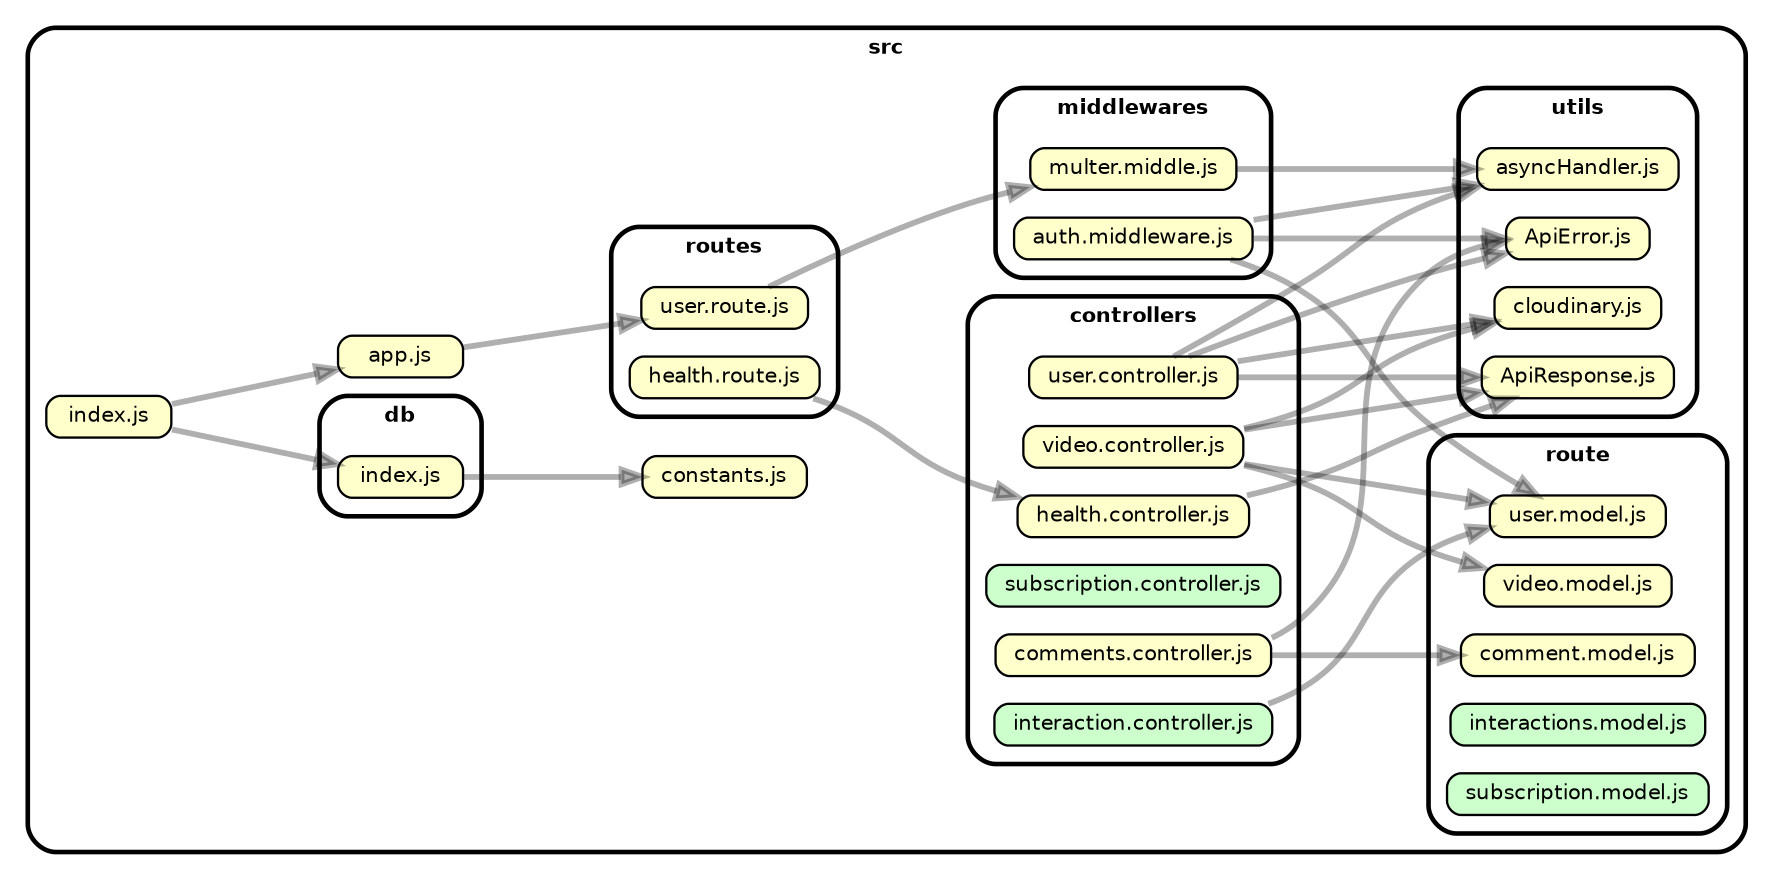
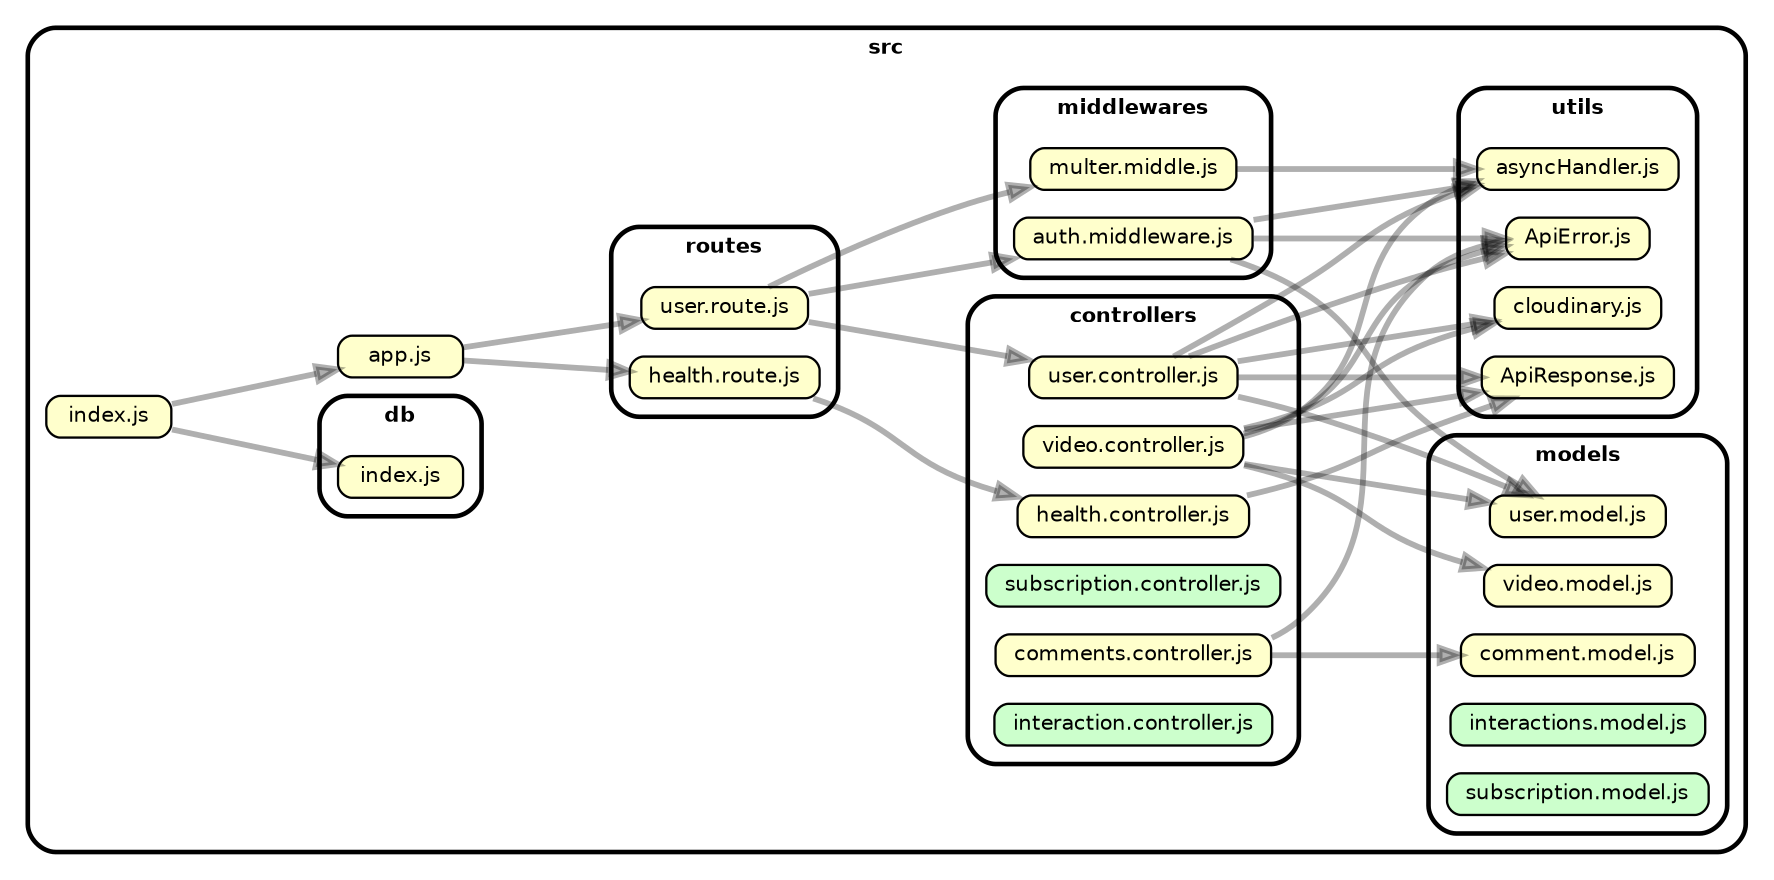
  strict digraph {
    compound=true
    fillcolor="#ffffff"
    fontname="Helvetica-bold"
    fontsize=9
    nodesep=0.16
    rankdir=LR
    ranksep=1
    splines=true
    style="rounded,bold,filled"
    node [color=black fillcolor="#ffffcc" fontcolor=black fontname=Helvetica fontsize=9 shape=box style="rounded, filled"]
    edge [arrowhead=normal arrowsize=0.9 color="#00000050" fontname="Open Sans" fontsize=9 penwidth=2.5]
    n1 [height=0.2 label=<comments.controller.js>]
    n2 [height=0.2 label=<health.controller.js>]
    n3 [fillcolor="#ccffcc" height=0.2 label=<interaction.controller.js>]
    n4 [fillcolor="#ccffcc" height=0.2 label=<subscription.controller.js>]
    n5 [height=0.2 label=<user.controller.js>]
    n6 [height=0.2 label=<video.controller.js>]
    n7 [height=0.2 label=<index.js>]
    n8 [height=0.2 label=<auth.middleware.js>]
    n9 [height=0.2 label=<multer.middle.js>]
    n10 [height=0.2 label=<comment.model.js>]
    n11 [height=0.2 label=<user.model.js>]
    n12 [height=0.2 label=<video.model.js>]
    n13 [fillcolor="#ccffcc" height=0.2 label=<interactions.model.js>]
    n14 [fillcolor="#ccffcc" height=0.2 label=<subscription.model.js>]
    n15 [height=0.2 label=<health.route.js>]
    n16 [height=0.2 label=<user.route.js>]
    n17 [height=0.2 label=<ApiError.js>]
    n18 [height=0.2 label=<ApiResponse.js>]
    n19 [height=0.2 label=<asyncHandler.js>]
    n20 [height=0.2 label=<cloudinary.js>]
    n21 [height=0.2 label=<app.js>]
-   n22 [height=0.2 label=<constants.js>]
    n23 [height=0.2 label=<index.js>]
    subgraph cluster_1 {
      label=src
      n21
-     n22
      n23
      subgraph cluster_2 {
        label=controllers
        n1
        n2
        n3
        n4
        n5
        n6
      }
      subgraph cluster_3 {
        label=db
        n7
      }
      subgraph cluster_4 {
        label=middlewares
        n8
        n9
      }
      subgraph cluster_5 {
-       label=route
+       label=models
        n10
        n11
        n12
        n13
        n14
      }
      subgraph cluster_6 {
        label=routes
        n15
        n16
      }
      subgraph cluster_7 {
        label=utils
        n17
        n18
        n19
        n20
      }
    }
    n1 -> n10
    n1 -> n17
    n2 -> n18
-   n3 -> n11
+   n5 -> n11
    n5 -> n17
    n5 -> n18
    n5 -> n19
    n5 -> n20
    n6 -> n11
    n6 -> n12
+   n6 -> n17
    n6 -> n18
+   n6 -> n19
    n6 -> n20
-   n7 -> n22
    n8 -> n11
    n8 -> n17
    n8 -> n19
    n9 -> n19
    n15 -> n2
+   n16 -> n5
+   n16 -> n8
    n16 -> n9
+   n21 -> n15
    n21 -> n16
    n23 -> n7
    n23 -> n21
  }
